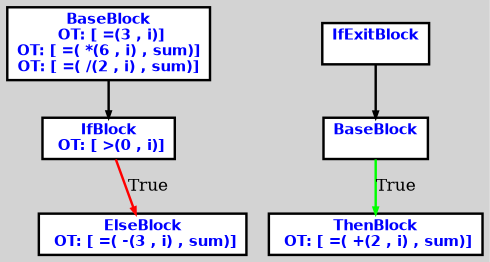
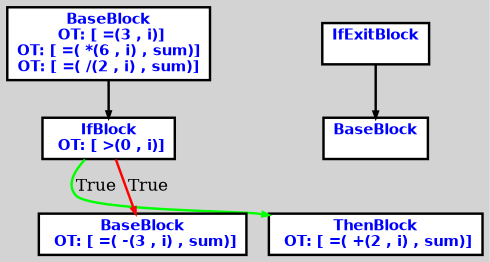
  digraph {
    bgcolor=lightgrey
    ordering=out
    ranksep=.4
    node [color=black fillcolor=white fixedsize=false fontcolor=blue fontname="Helvetica-bold" fontsize=12 shape=box style="filled, solid, bold"]
    edge [arrowsize=.5 color=black style=bold]
    n1 [height=.25 label="BaseBlock\n OT: [ =(3 , i)]\nOT: [ =( *(6 , i) , sum)]\nOT: [ =( /(2 , i) , sum)]\n" width=.25]
    n2 [height=.25 label="IfBlock\n OT: [ >(0 , i)]\n" width=.25]
    n3 [height=.25 label="ThenBlock\n OT: [ =( +(2 , i) , sum)]\n" width=.25]
-   n4 [height=.25 label="ElseBlock\n OT: [ =( -(3 , i) , sum)]\n" width=.25]
+   n4 [height=.25 label="BaseBlock\n OT: [ =( -(3 , i) , sum)]\n" width=.25]
    n5 [height=.25 label="IfExitBlock\n " width=.25]
    n6 [height=.25 label="BaseBlock\n " width=.25]
    n1 -> n2
-   n6 -> n3 [color=green label=True]
+   n2 -> n3 [color=green label=True]
    n2 -> n4 [color=red label=True]
    n5 -> n6
  }
